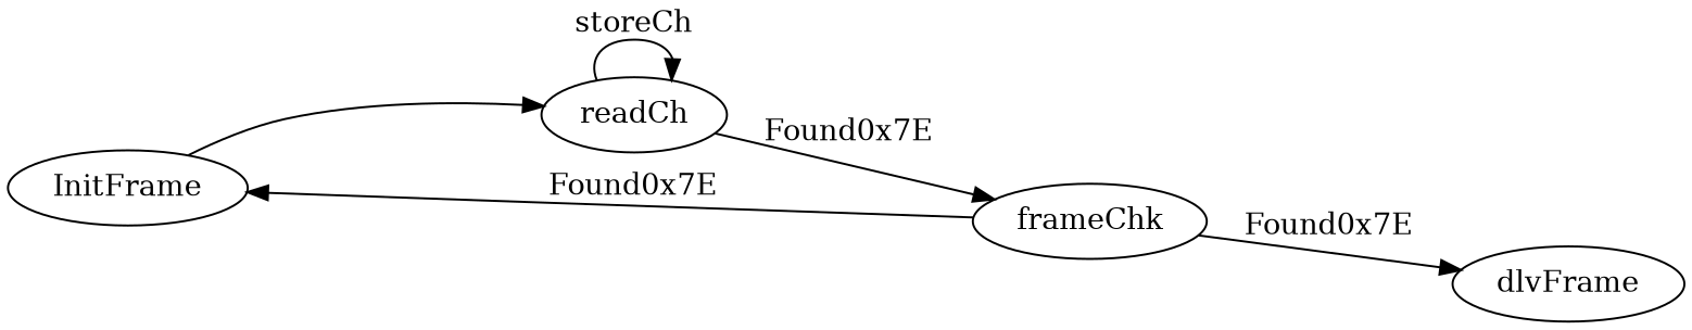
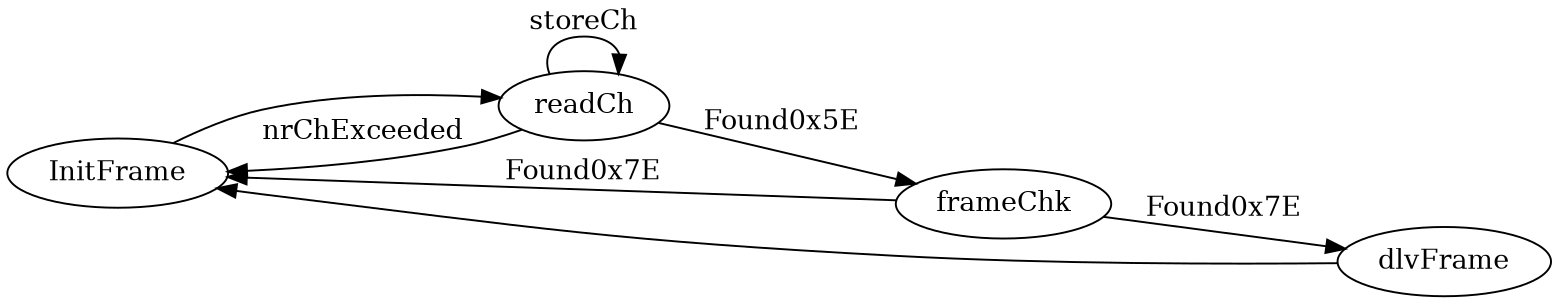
  digraph {
    rankdir=LR
    InitFrame
    readCh
    frameChk
    dlvFrame
    InitFrame -> readCh
+   readCh -> InitFrame [label=nrChExceeded]
    readCh -> readCh [label=storeCh]
-   readCh -> frameChk [label=Found0x7E]
+   readCh -> frameChk [label=Found0x5E]
    frameChk -> InitFrame [label=Found0x7E]
    frameChk -> dlvFrame [label=Found0x7E]
+   dlvFrame -> InitFrame
  }
